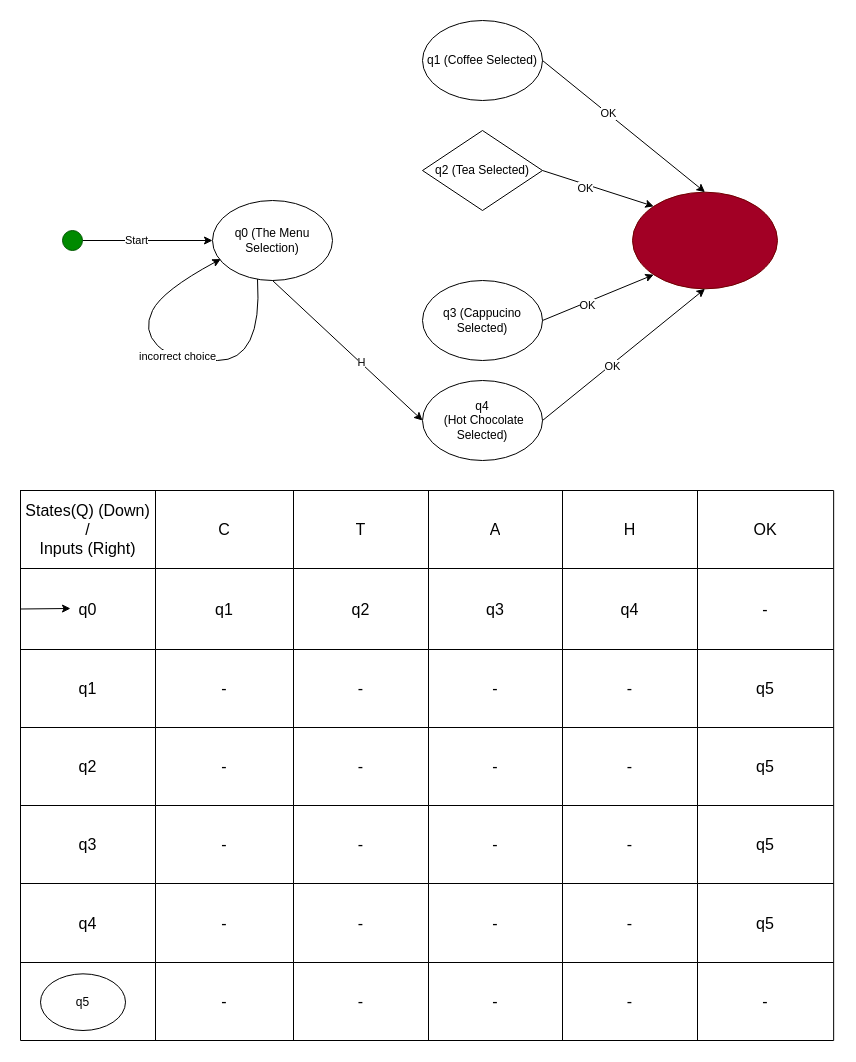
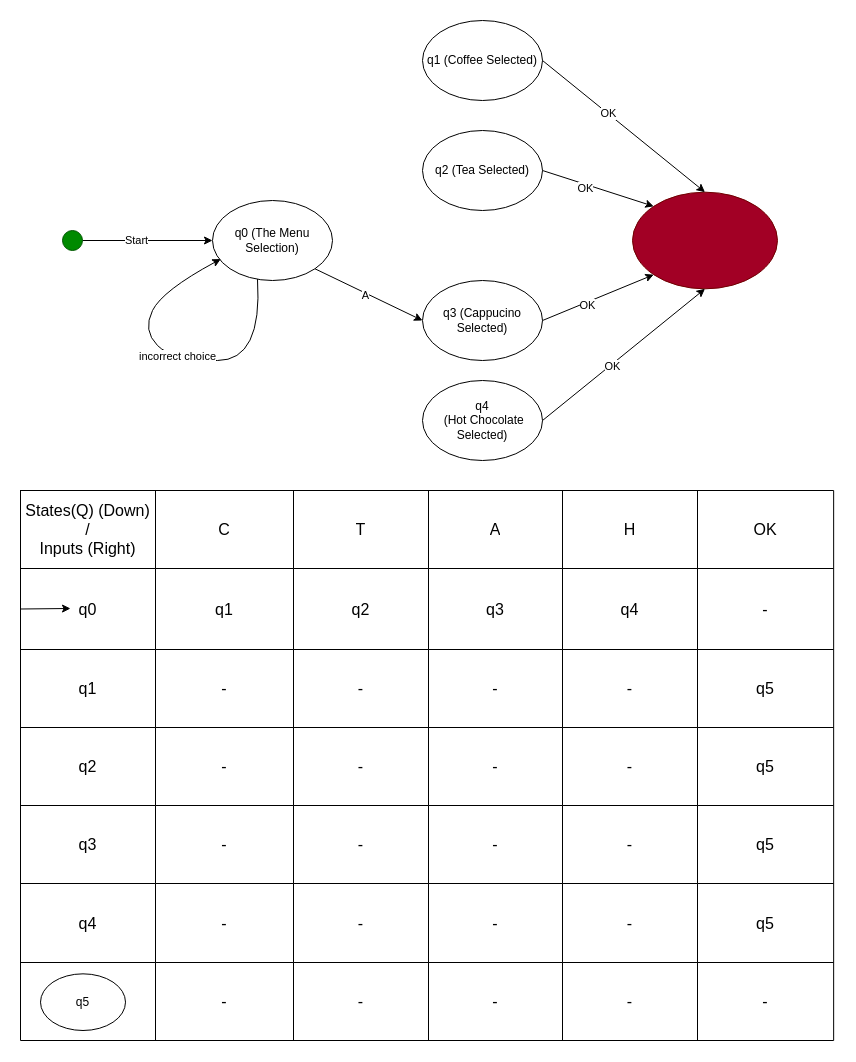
  <mxCell id="0" />
  <mxCell id="1" parent="0" />
  <mxCell id="2" style="edgeStyle=orthogonalEdgeStyle;rounded=0;orthogonalLoop=1;jettySize=auto;html=1;exitX=1;exitY=0.5;exitDx=0;exitDy=0;entryX=0;entryY=0.5;entryDx=0;entryDy=0;" parent="1" source="4" target="5" edge="1"><mxGeometry relative="1" as="geometry" /></mxCell>
  <mxCell id="3" value="Start" style="edgeLabel;html=1;align=center;verticalAlign=middle;resizable=0;points=[];" parent="2" vertex="1" connectable="0"><mxGeometry x="-0.184" y="1" relative="1" as="geometry"><mxPoint as="offset" /></mxGeometry></mxCell>
  <mxCell id="4" value="" style="ellipse;whiteSpace=wrap;html=1;aspect=fixed;fillColor=#008a00;fontColor=#ffffff;strokeColor=#005700;" parent="1" vertex="1"><mxGeometry x="62" y="230" width="20" height="20" as="geometry" /></mxCell>
  <mxCell id="5" value="q0 (The Menu&lt;br&gt;Selection)" style="ellipse;whiteSpace=wrap;html=1;" parent="1" vertex="1"><mxGeometry x="212" y="200" width="120" height="80" as="geometry" /></mxCell>
  <mxCell id="6" value="q1 (Coffee Selected)" style="ellipse;whiteSpace=wrap;html=1;" parent="1" vertex="1"><mxGeometry x="422" width="120" height="80" as="geometry" y="20" /></mxCell>
- <mxCell id="7" value="q2 (Tea Selected)" style="rhombus;whiteSpace=wrap;html=1;" parent="1" vertex="1"><mxGeometry x="422" y="130" width="120" height="80" as="geometry" /></mxCell>
+ <mxCell id="7" value="q2 (Tea Selected)" style="ellipse;whiteSpace=wrap;html=1;" parent="1" vertex="1"><mxGeometry x="422" y="130" width="120" height="80" as="geometry" /></mxCell>
  <mxCell id="8" value="q3 (Cappucino Selected)" style="ellipse;whiteSpace=wrap;html=1;" parent="1" vertex="1"><mxGeometry x="422" y="280" width="120" height="80" as="geometry" /></mxCell>
  <mxCell id="9" value="q4&lt;br&gt;&amp;nbsp;(Hot Chocolate Selected)" style="ellipse;whiteSpace=wrap;html=1;" parent="1" vertex="1"><mxGeometry x="422" y="380" width="120" height="80" as="geometry" /></mxCell>
  <mxCell id="10" value="" style="ellipse;whiteSpace=wrap;html=1;fillColor=#a20025;fontColor=#ffffff;strokeColor=#6F0000;" parent="1" vertex="1"><mxGeometry x="632" y="191.66" width="145" height="96.67" as="geometry" /></mxCell>
- <mxCell id="13" value="" style="endArrow=classic;html=1;rounded=0;exitX=0.5;exitY=1;exitDx=0;exitDy=0;entryX=0;entryY=0.5;entryDx=0;entryDy=0;" parent="1" source="5" target="9" edge="1"><mxGeometry width="50" height="50" relative="1" as="geometry"><mxPoint x="452" y="230" as="sourcePoint" /><mxPoint x="502" y="180" as="targetPoint" /></mxGeometry></mxCell>
- <mxCell id="14" value="H" style="edgeLabel;html=1;align=center;verticalAlign=middle;resizable=0;points=[];" parent="13" vertex="1" connectable="0"><mxGeometry x="0.165" y="1" relative="1" as="geometry"><mxPoint as="offset" /></mxGeometry></mxCell>
+ <mxCell id="11" value="" style="endArrow=classic;html=1;rounded=0;exitX=1;exitY=1;exitDx=0;exitDy=0;entryX=0;entryY=0.5;entryDx=0;entryDy=0;" parent="1" source="5" target="8" edge="1"><mxGeometry width="50" height="50" relative="1" as="geometry"><mxPoint x="452" y="230" as="sourcePoint" /><mxPoint x="502" y="180" as="targetPoint" /></mxGeometry></mxCell>
+ <mxCell id="12" value="A" style="edgeLabel;html=1;align=center;verticalAlign=middle;resizable=0;points=[];" parent="11" vertex="1" connectable="0"><mxGeometry x="-0.068" y="-2" relative="1" as="geometry"><mxPoint as="offset" /></mxGeometry></mxCell>
  <mxCell id="15" value="" style="endArrow=classic;html=1;rounded=0;entryX=0.5;entryY=0;entryDx=0;entryDy=0;exitX=1;exitY=0.5;exitDx=0;exitDy=0;" parent="1" source="6" target="10" edge="1"><mxGeometry width="50" height="50" relative="1" as="geometry"><mxPoint x="452" y="230" as="sourcePoint" /><mxPoint x="502" y="180" as="targetPoint" /></mxGeometry></mxCell>
  <mxCell id="16" value="OK" style="edgeLabel;html=1;align=center;verticalAlign=middle;resizable=0;points=[];" parent="15" vertex="1" connectable="0"><mxGeometry x="-0.196" y="1" relative="1" as="geometry"><mxPoint as="offset" /></mxGeometry></mxCell>
  <mxCell id="17" value="" style="endArrow=classic;html=1;rounded=0;entryX=0;entryY=0;entryDx=0;entryDy=0;exitX=1;exitY=0.5;exitDx=0;exitDy=0;" parent="1" source="7" target="10" edge="1"><mxGeometry width="50" height="50" relative="1" as="geometry"><mxPoint x="452" y="230" as="sourcePoint" /><mxPoint x="502" y="180" as="targetPoint" /></mxGeometry></mxCell>
  <mxCell id="18" value="OK" style="edgeLabel;html=1;align=center;verticalAlign=middle;resizable=0;points=[];" parent="17" vertex="1" connectable="0"><mxGeometry x="-0.325" y="3" relative="1" as="geometry"><mxPoint x="4" y="8" as="offset" /></mxGeometry></mxCell>
  <mxCell id="19" value="" style="endArrow=classic;html=1;rounded=0;entryX=0;entryY=1;entryDx=0;entryDy=0;exitX=1;exitY=0.5;exitDx=0;exitDy=0;" parent="1" source="8" target="10" edge="1"><mxGeometry width="50" height="50" relative="1" as="geometry"><mxPoint x="452" y="230" as="sourcePoint" /><mxPoint x="502" y="180" as="targetPoint" /></mxGeometry></mxCell>
  <mxCell id="20" value="OK" style="edgeLabel;html=1;align=center;verticalAlign=middle;resizable=0;points=[];" parent="19" vertex="1" connectable="0"><mxGeometry x="-0.222" y="-3" relative="1" as="geometry"><mxPoint as="offset" /></mxGeometry></mxCell>
  <mxCell id="21" value="" style="endArrow=classic;html=1;rounded=0;entryX=0.5;entryY=1;entryDx=0;entryDy=0;exitX=1;exitY=0.5;exitDx=0;exitDy=0;" parent="1" source="9" target="10" edge="1"><mxGeometry width="50" height="50" relative="1" as="geometry"><mxPoint x="452" y="230" as="sourcePoint" /><mxPoint x="502" y="180" as="targetPoint" /></mxGeometry></mxCell>
  <mxCell id="22" value="OK" style="edgeLabel;html=1;align=center;verticalAlign=middle;resizable=0;points=[];" parent="21" vertex="1" connectable="0"><mxGeometry x="-0.161" y="-1" relative="1" as="geometry"><mxPoint as="offset" /></mxGeometry></mxCell>
  <mxCell id="23" value="" style="curved=1;endArrow=classic;html=1;rounded=0;exitX=0.375;exitY=0.983;exitDx=0;exitDy=0;exitPerimeter=0;entryX=0.069;entryY=0.732;entryDx=0;entryDy=0;entryPerimeter=0;" parent="1" source="5" target="5" edge="1"><mxGeometry width="50" height="50" relative="1" as="geometry"><mxPoint x="162" y="360" as="sourcePoint" /><mxPoint x="212" y="310" as="targetPoint" /><Array as="points"><mxPoint x="262" y="360" /><mxPoint x="172" y="360" /><mxPoint x="142" y="330" /><mxPoint x="162" y="290" /></Array></mxGeometry></mxCell>
  <mxCell id="24" value="incorrect choice" style="edgeLabel;html=1;align=center;verticalAlign=middle;resizable=0;points=[];" parent="23" vertex="1" connectable="0"><mxGeometry x="0.029" y="-5" relative="1" as="geometry"><mxPoint as="offset" /></mxGeometry></mxCell>
  <mxCell id="25" value="" style="shape=table;startSize=0;container=1;collapsible=0;childLayout=tableLayout;fontSize=16;" parent="1" vertex="1"><mxGeometry x="20" y="490" width="813.15" height="550" as="geometry" /></mxCell>
  <mxCell id="26" value="" style="shape=tableRow;horizontal=0;startSize=0;swimlaneHead=0;swimlaneBody=0;strokeColor=inherit;top=0;left=0;bottom=0;right=0;collapsible=0;dropTarget=0;fillColor=none;points=[[0,0.5],[1,0.5]];portConstraint=eastwest;fontSize=16;" parent="25" vertex="1"><mxGeometry width="813.15" height="78" as="geometry" /></mxCell>
  <mxCell id="27" value="States(Q) (Down) /&lt;br&gt;Inputs (Right)" style="shape=partialRectangle;html=1;whiteSpace=wrap;connectable=0;strokeColor=inherit;overflow=hidden;fillColor=none;top=0;left=0;bottom=0;right=0;pointerEvents=1;fontSize=16;" parent="26" vertex="1"><mxGeometry width="135" height="78" as="geometry"><mxRectangle width="135" height="78" as="alternateBounds" /></mxGeometry></mxCell>
  <mxCell id="28" value="C" style="shape=partialRectangle;html=1;whiteSpace=wrap;connectable=0;strokeColor=inherit;overflow=hidden;fillColor=none;top=0;left=0;bottom=0;right=0;pointerEvents=1;fontSize=16;" parent="26" vertex="1"><mxGeometry x="135" width="138" height="78" as="geometry"><mxRectangle width="138" height="78" as="alternateBounds" /></mxGeometry></mxCell>
  <mxCell id="29" value="T" style="shape=partialRectangle;html=1;whiteSpace=wrap;connectable=0;strokeColor=inherit;overflow=hidden;fillColor=none;top=0;left=0;bottom=0;right=0;pointerEvents=1;fontSize=16;" parent="26" vertex="1"><mxGeometry x="273" width="135" height="78" as="geometry"><mxRectangle width="135" height="78" as="alternateBounds" /></mxGeometry></mxCell>
  <mxCell id="30" value="A" style="shape=partialRectangle;html=1;whiteSpace=wrap;connectable=0;strokeColor=inherit;overflow=hidden;fillColor=none;top=0;left=0;bottom=0;right=0;pointerEvents=1;fontSize=16;" parent="26" vertex="1"><mxGeometry x="408" width="134" height="78" as="geometry"><mxRectangle width="134" height="78" as="alternateBounds" /></mxGeometry></mxCell>
  <mxCell id="31" value="H" style="shape=partialRectangle;html=1;whiteSpace=wrap;connectable=0;strokeColor=inherit;overflow=hidden;fillColor=none;top=0;left=0;bottom=0;right=0;pointerEvents=1;fontSize=16;" parent="26" vertex="1"><mxGeometry x="542" width="135" height="78" as="geometry"><mxRectangle width="135" height="78" as="alternateBounds" /></mxGeometry></mxCell>
  <mxCell id="32" value="OK" style="shape=partialRectangle;html=1;whiteSpace=wrap;connectable=0;strokeColor=inherit;overflow=hidden;fillColor=none;top=0;left=0;bottom=0;right=0;pointerEvents=1;fontSize=16;" parent="26" vertex="1"><mxGeometry x="677" width="136" height="78" as="geometry"><mxRectangle width="136" height="78" as="alternateBounds" /></mxGeometry></mxCell>
  <mxCell id="33" value="" style="shape=tableRow;horizontal=0;startSize=0;swimlaneHead=0;swimlaneBody=0;strokeColor=inherit;top=0;left=0;bottom=0;right=0;collapsible=0;dropTarget=0;fillColor=none;points=[[0,0.5],[1,0.5]];portConstraint=eastwest;fontSize=16;" parent="25" vertex="1"><mxGeometry y="78" width="813.15" height="81" as="geometry" /></mxCell>
  <mxCell id="34" value="q0" style="shape=partialRectangle;html=1;whiteSpace=wrap;connectable=0;strokeColor=inherit;overflow=hidden;fillColor=none;top=0;left=0;bottom=0;right=0;pointerEvents=1;fontSize=16;" parent="33" vertex="1"><mxGeometry width="135" height="81" as="geometry"><mxRectangle width="135" height="81" as="alternateBounds" /></mxGeometry></mxCell>
  <mxCell id="35" value="q1" style="shape=partialRectangle;html=1;whiteSpace=wrap;connectable=0;strokeColor=inherit;overflow=hidden;fillColor=none;top=0;left=0;bottom=0;right=0;pointerEvents=1;fontSize=16;" parent="33" vertex="1"><mxGeometry x="135" width="138" height="81" as="geometry"><mxRectangle width="138" height="81" as="alternateBounds" /></mxGeometry></mxCell>
  <mxCell id="36" value="q2" style="shape=partialRectangle;html=1;whiteSpace=wrap;connectable=0;strokeColor=inherit;overflow=hidden;fillColor=none;top=0;left=0;bottom=0;right=0;pointerEvents=1;fontSize=16;" parent="33" vertex="1"><mxGeometry x="273" width="135" height="81" as="geometry"><mxRectangle width="135" height="81" as="alternateBounds" /></mxGeometry></mxCell>
  <mxCell id="37" value="q3" style="shape=partialRectangle;html=1;whiteSpace=wrap;connectable=0;strokeColor=inherit;overflow=hidden;fillColor=none;top=0;left=0;bottom=0;right=0;pointerEvents=1;fontSize=16;" parent="33" vertex="1"><mxGeometry x="408" width="134" height="81" as="geometry"><mxRectangle width="134" height="81" as="alternateBounds" /></mxGeometry></mxCell>
  <mxCell id="38" value="q4" style="shape=partialRectangle;html=1;whiteSpace=wrap;connectable=0;strokeColor=inherit;overflow=hidden;fillColor=none;top=0;left=0;bottom=0;right=0;pointerEvents=1;fontSize=16;" parent="33" vertex="1"><mxGeometry x="542" width="135" height="81" as="geometry"><mxRectangle width="135" height="81" as="alternateBounds" /></mxGeometry></mxCell>
  <mxCell id="39" value="-" style="shape=partialRectangle;html=1;whiteSpace=wrap;connectable=0;strokeColor=inherit;overflow=hidden;fillColor=none;top=0;left=0;bottom=0;right=0;pointerEvents=1;fontSize=16;" parent="33" vertex="1"><mxGeometry x="677" width="136" height="81" as="geometry"><mxRectangle width="136" height="81" as="alternateBounds" /></mxGeometry></mxCell>
  <mxCell id="40" value="" style="shape=tableRow;horizontal=0;startSize=0;swimlaneHead=0;swimlaneBody=0;strokeColor=inherit;top=0;left=0;bottom=0;right=0;collapsible=0;dropTarget=0;fillColor=none;points=[[0,0.5],[1,0.5]];portConstraint=eastwest;fontSize=16;" parent="25" vertex="1"><mxGeometry y="159" width="813.15" height="78" as="geometry" /></mxCell>
  <mxCell id="41" value="q1" style="shape=partialRectangle;html=1;whiteSpace=wrap;connectable=0;strokeColor=inherit;overflow=hidden;fillColor=none;top=0;left=0;bottom=0;right=0;pointerEvents=1;fontSize=16;" parent="40" vertex="1"><mxGeometry width="135" height="78" as="geometry"><mxRectangle width="135" height="78" as="alternateBounds" /></mxGeometry></mxCell>
  <mxCell id="42" value="-" style="shape=partialRectangle;html=1;whiteSpace=wrap;connectable=0;strokeColor=inherit;overflow=hidden;fillColor=none;top=0;left=0;bottom=0;right=0;pointerEvents=1;fontSize=16;" parent="40" vertex="1"><mxGeometry x="135" width="138" height="78" as="geometry"><mxRectangle width="138" height="78" as="alternateBounds" /></mxGeometry></mxCell>
  <mxCell id="43" value="-" style="shape=partialRectangle;html=1;whiteSpace=wrap;connectable=0;strokeColor=inherit;overflow=hidden;fillColor=none;top=0;left=0;bottom=0;right=0;pointerEvents=1;fontSize=16;" parent="40" vertex="1"><mxGeometry x="273" width="135" height="78" as="geometry"><mxRectangle width="135" height="78" as="alternateBounds" /></mxGeometry></mxCell>
  <mxCell id="44" value="-" style="shape=partialRectangle;html=1;whiteSpace=wrap;connectable=0;strokeColor=inherit;overflow=hidden;fillColor=none;top=0;left=0;bottom=0;right=0;pointerEvents=1;fontSize=16;" parent="40" vertex="1"><mxGeometry x="408" width="134" height="78" as="geometry"><mxRectangle width="134" height="78" as="alternateBounds" /></mxGeometry></mxCell>
  <mxCell id="45" value="-" style="shape=partialRectangle;html=1;whiteSpace=wrap;connectable=0;strokeColor=inherit;overflow=hidden;fillColor=none;top=0;left=0;bottom=0;right=0;pointerEvents=1;fontSize=16;" parent="40" vertex="1"><mxGeometry x="542" width="135" height="78" as="geometry"><mxRectangle width="135" height="78" as="alternateBounds" /></mxGeometry></mxCell>
  <mxCell id="46" value="q5" style="shape=partialRectangle;html=1;whiteSpace=wrap;connectable=0;strokeColor=inherit;overflow=hidden;fillColor=none;top=0;left=0;bottom=0;right=0;pointerEvents=1;fontSize=16;" parent="40" vertex="1"><mxGeometry x="677" width="136" height="78" as="geometry"><mxRectangle width="136" height="78" as="alternateBounds" /></mxGeometry></mxCell>
  <mxCell id="47" style="shape=tableRow;horizontal=0;startSize=0;swimlaneHead=0;swimlaneBody=0;strokeColor=inherit;top=0;left=0;bottom=0;right=0;collapsible=0;dropTarget=0;fillColor=none;points=[[0,0.5],[1,0.5]];portConstraint=eastwest;fontSize=16;" parent="25" vertex="1"><mxGeometry y="237" width="813.15" height="78" as="geometry" /></mxCell>
  <mxCell id="48" value="q2" style="shape=partialRectangle;html=1;whiteSpace=wrap;connectable=0;strokeColor=inherit;overflow=hidden;fillColor=none;top=0;left=0;bottom=0;right=0;pointerEvents=1;fontSize=16;" parent="47" vertex="1"><mxGeometry width="135" height="78" as="geometry"><mxRectangle width="135" height="78" as="alternateBounds" /></mxGeometry></mxCell>
  <mxCell id="49" value="-" style="shape=partialRectangle;html=1;whiteSpace=wrap;connectable=0;strokeColor=inherit;overflow=hidden;fillColor=none;top=0;left=0;bottom=0;right=0;pointerEvents=1;fontSize=16;" parent="47" vertex="1"><mxGeometry x="135" width="138" height="78" as="geometry"><mxRectangle width="138" height="78" as="alternateBounds" /></mxGeometry></mxCell>
  <mxCell id="50" value="-" style="shape=partialRectangle;html=1;whiteSpace=wrap;connectable=0;strokeColor=inherit;overflow=hidden;fillColor=none;top=0;left=0;bottom=0;right=0;pointerEvents=1;fontSize=16;" parent="47" vertex="1"><mxGeometry x="273" width="135" height="78" as="geometry"><mxRectangle width="135" height="78" as="alternateBounds" /></mxGeometry></mxCell>
  <mxCell id="51" value="-" style="shape=partialRectangle;html=1;whiteSpace=wrap;connectable=0;strokeColor=inherit;overflow=hidden;fillColor=none;top=0;left=0;bottom=0;right=0;pointerEvents=1;fontSize=16;" parent="47" vertex="1"><mxGeometry x="408" width="134" height="78" as="geometry"><mxRectangle width="134" height="78" as="alternateBounds" /></mxGeometry></mxCell>
  <mxCell id="52" value="-" style="shape=partialRectangle;html=1;whiteSpace=wrap;connectable=0;strokeColor=inherit;overflow=hidden;fillColor=none;top=0;left=0;bottom=0;right=0;pointerEvents=1;fontSize=16;" parent="47" vertex="1"><mxGeometry x="542" width="135" height="78" as="geometry"><mxRectangle width="135" height="78" as="alternateBounds" /></mxGeometry></mxCell>
  <mxCell id="53" value="q5" style="shape=partialRectangle;html=1;whiteSpace=wrap;connectable=0;strokeColor=inherit;overflow=hidden;fillColor=none;top=0;left=0;bottom=0;right=0;pointerEvents=1;fontSize=16;" parent="47" vertex="1"><mxGeometry x="677" width="136" height="78" as="geometry"><mxRectangle width="136" height="78" as="alternateBounds" /></mxGeometry></mxCell>
  <mxCell id="54" style="shape=tableRow;horizontal=0;startSize=0;swimlaneHead=0;swimlaneBody=0;strokeColor=inherit;top=0;left=0;bottom=0;right=0;collapsible=0;dropTarget=0;fillColor=none;points=[[0,0.5],[1,0.5]];portConstraint=eastwest;fontSize=16;" parent="25" vertex="1"><mxGeometry y="315" width="813.15" height="78" as="geometry" /></mxCell>
  <mxCell id="55" value="q3" style="shape=partialRectangle;html=1;whiteSpace=wrap;connectable=0;strokeColor=inherit;overflow=hidden;fillColor=none;top=0;left=0;bottom=0;right=0;pointerEvents=1;fontSize=16;" parent="54" vertex="1"><mxGeometry width="135" height="78" as="geometry"><mxRectangle width="135" height="78" as="alternateBounds" /></mxGeometry></mxCell>
  <mxCell id="56" value="-" style="shape=partialRectangle;html=1;whiteSpace=wrap;connectable=0;strokeColor=inherit;overflow=hidden;fillColor=none;top=0;left=0;bottom=0;right=0;pointerEvents=1;fontSize=16;" parent="54" vertex="1"><mxGeometry x="135" width="138" height="78" as="geometry"><mxRectangle width="138" height="78" as="alternateBounds" /></mxGeometry></mxCell>
  <mxCell id="57" value="-" style="shape=partialRectangle;html=1;whiteSpace=wrap;connectable=0;strokeColor=inherit;overflow=hidden;fillColor=none;top=0;left=0;bottom=0;right=0;pointerEvents=1;fontSize=16;" parent="54" vertex="1"><mxGeometry x="273" width="135" height="78" as="geometry"><mxRectangle width="135" height="78" as="alternateBounds" /></mxGeometry></mxCell>
  <mxCell id="58" value="-" style="shape=partialRectangle;html=1;whiteSpace=wrap;connectable=0;strokeColor=inherit;overflow=hidden;fillColor=none;top=0;left=0;bottom=0;right=0;pointerEvents=1;fontSize=16;" parent="54" vertex="1"><mxGeometry x="408" width="134" height="78" as="geometry"><mxRectangle width="134" height="78" as="alternateBounds" /></mxGeometry></mxCell>
  <mxCell id="59" value="-" style="shape=partialRectangle;html=1;whiteSpace=wrap;connectable=0;strokeColor=inherit;overflow=hidden;fillColor=none;top=0;left=0;bottom=0;right=0;pointerEvents=1;fontSize=16;" parent="54" vertex="1"><mxGeometry x="542" width="135" height="78" as="geometry"><mxRectangle width="135" height="78" as="alternateBounds" /></mxGeometry></mxCell>
  <mxCell id="60" value="q5" style="shape=partialRectangle;html=1;whiteSpace=wrap;connectable=0;strokeColor=inherit;overflow=hidden;fillColor=none;top=0;left=0;bottom=0;right=0;pointerEvents=1;fontSize=16;" parent="54" vertex="1"><mxGeometry x="677" width="136" height="78" as="geometry"><mxRectangle width="136" height="78" as="alternateBounds" /></mxGeometry></mxCell>
  <mxCell id="61" style="shape=tableRow;horizontal=0;startSize=0;swimlaneHead=0;swimlaneBody=0;strokeColor=inherit;top=0;left=0;bottom=0;right=0;collapsible=0;dropTarget=0;fillColor=none;points=[[0,0.5],[1,0.5]];portConstraint=eastwest;fontSize=16;" parent="25" vertex="1"><mxGeometry y="393" width="813.15" height="79" as="geometry" /></mxCell>
  <mxCell id="62" value="q4" style="shape=partialRectangle;html=1;whiteSpace=wrap;connectable=0;strokeColor=inherit;overflow=hidden;fillColor=none;top=0;left=0;bottom=0;right=0;pointerEvents=1;fontSize=16;" parent="61" vertex="1"><mxGeometry width="135" height="79" as="geometry"><mxRectangle width="135" height="79" as="alternateBounds" /></mxGeometry></mxCell>
  <mxCell id="63" value="-" style="shape=partialRectangle;html=1;whiteSpace=wrap;connectable=0;strokeColor=inherit;overflow=hidden;fillColor=none;top=0;left=0;bottom=0;right=0;pointerEvents=1;fontSize=16;" parent="61" vertex="1"><mxGeometry x="135" width="138" height="79" as="geometry"><mxRectangle width="138" height="79" as="alternateBounds" /></mxGeometry></mxCell>
  <mxCell id="64" value="-" style="shape=partialRectangle;html=1;whiteSpace=wrap;connectable=0;strokeColor=inherit;overflow=hidden;fillColor=none;top=0;left=0;bottom=0;right=0;pointerEvents=1;fontSize=16;" parent="61" vertex="1"><mxGeometry x="273" width="135" height="79" as="geometry"><mxRectangle width="135" height="79" as="alternateBounds" /></mxGeometry></mxCell>
  <mxCell id="65" value="-" style="shape=partialRectangle;html=1;whiteSpace=wrap;connectable=0;strokeColor=inherit;overflow=hidden;fillColor=none;top=0;left=0;bottom=0;right=0;pointerEvents=1;fontSize=16;" parent="61" vertex="1"><mxGeometry x="408" width="134" height="79" as="geometry"><mxRectangle width="134" height="79" as="alternateBounds" /></mxGeometry></mxCell>
  <mxCell id="66" value="-" style="shape=partialRectangle;html=1;whiteSpace=wrap;connectable=0;strokeColor=inherit;overflow=hidden;fillColor=none;top=0;left=0;bottom=0;right=0;pointerEvents=1;fontSize=16;" parent="61" vertex="1"><mxGeometry x="542" width="135" height="79" as="geometry"><mxRectangle width="135" height="79" as="alternateBounds" /></mxGeometry></mxCell>
  <mxCell id="67" value="q5" style="shape=partialRectangle;html=1;whiteSpace=wrap;connectable=0;strokeColor=inherit;overflow=hidden;fillColor=none;top=0;left=0;bottom=0;right=0;pointerEvents=1;fontSize=16;" parent="61" vertex="1"><mxGeometry x="677" width="136" height="79" as="geometry"><mxRectangle width="136" height="79" as="alternateBounds" /></mxGeometry></mxCell>
  <mxCell id="68" style="shape=tableRow;horizontal=0;startSize=0;swimlaneHead=0;swimlaneBody=0;strokeColor=inherit;top=0;left=0;bottom=0;right=0;collapsible=0;dropTarget=0;fillColor=none;points=[[0,0.5],[1,0.5]];portConstraint=eastwest;fontSize=16;" parent="25" vertex="1"><mxGeometry y="472" width="813.15" height="78" as="geometry" /></mxCell>
  <mxCell id="69" value="" style="shape=partialRectangle;html=1;whiteSpace=wrap;connectable=0;strokeColor=inherit;overflow=hidden;fillColor=none;top=0;left=0;bottom=0;right=0;pointerEvents=1;fontSize=16;" parent="68" vertex="1"><mxGeometry width="135" height="78" as="geometry"><mxRectangle width="135" height="78" as="alternateBounds" /></mxGeometry></mxCell>
  <mxCell id="70" value="-" style="shape=partialRectangle;html=1;whiteSpace=wrap;connectable=0;strokeColor=inherit;overflow=hidden;fillColor=none;top=0;left=0;bottom=0;right=0;pointerEvents=1;fontSize=16;" parent="68" vertex="1"><mxGeometry x="135" width="138" height="78" as="geometry"><mxRectangle width="138" height="78" as="alternateBounds" /></mxGeometry></mxCell>
  <mxCell id="71" value="-" style="shape=partialRectangle;html=1;whiteSpace=wrap;connectable=0;strokeColor=inherit;overflow=hidden;fillColor=none;top=0;left=0;bottom=0;right=0;pointerEvents=1;fontSize=16;" parent="68" vertex="1"><mxGeometry x="273" width="135" height="78" as="geometry"><mxRectangle width="135" height="78" as="alternateBounds" /></mxGeometry></mxCell>
  <mxCell id="72" value="-" style="shape=partialRectangle;html=1;whiteSpace=wrap;connectable=0;strokeColor=inherit;overflow=hidden;fillColor=none;top=0;left=0;bottom=0;right=0;pointerEvents=1;fontSize=16;" parent="68" vertex="1"><mxGeometry x="408" width="134" height="78" as="geometry"><mxRectangle width="134" height="78" as="alternateBounds" /></mxGeometry></mxCell>
  <mxCell id="73" value="-" style="shape=partialRectangle;html=1;whiteSpace=wrap;connectable=0;strokeColor=inherit;overflow=hidden;fillColor=none;top=0;left=0;bottom=0;right=0;pointerEvents=1;fontSize=16;" parent="68" vertex="1"><mxGeometry x="542" width="135" height="78" as="geometry"><mxRectangle width="135" height="78" as="alternateBounds" /></mxGeometry></mxCell>
  <mxCell id="74" value="-" style="shape=partialRectangle;html=1;whiteSpace=wrap;connectable=0;strokeColor=inherit;overflow=hidden;fillColor=none;top=0;left=0;bottom=0;right=0;pointerEvents=1;fontSize=16;" parent="68" vertex="1"><mxGeometry x="677" width="136" height="78" as="geometry"><mxRectangle width="136" height="78" as="alternateBounds" /></mxGeometry></mxCell>
  <mxCell id="75" value="q5" style="ellipse;whiteSpace=wrap;html=1;" parent="1" vertex="1"><mxGeometry x="40" y="973.33" width="85" height="56.67" as="geometry" /></mxCell>
  <mxCell id="76" value="" style="endArrow=classic;html=1;rounded=0;exitX=0;exitY=0.5;exitDx=0;exitDy=0;entryX=0;entryY=0.5;entryDx=0;entryDy=0;" parent="1" source="33" edge="1"><mxGeometry width="50" height="50" relative="1" as="geometry"><mxPoint x="180" y="650" as="sourcePoint" /><mxPoint x="70" y="608" as="targetPoint" /></mxGeometry></mxCell>
